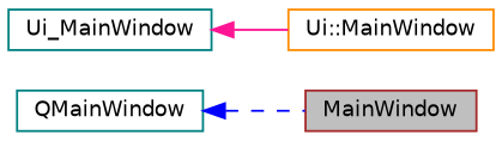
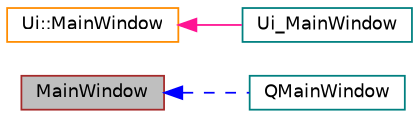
  digraph {
    rankdir=LR
    node [color=teal fillcolor=white fontname=Helvetica fontsize=10 shape=record style=filled]
    edge [dir=back fontname=Helvetica fontsize=10 labelfontname=Helvetica labelfontsize=10]
    n1 [color=brown fillcolor=grey75 fontcolor=black height=0.2 label=MainWindow width=0.4]
    n2 [height=0.2 label=QMainWindow width=0.4]
    n3 [color=darkorange height=0.2 label="Ui::MainWindow" width=0.4]
    n4 [height=0.2 label=Ui_MainWindow width=0.4]
-   n2 -> n1 [color=blue style=dashed]
-   n4 -> n3 [color=deeppink style=solid]
+   n1 -> n2 [color=blue style=dashed]
+   n3 -> n4 [color=deeppink style=solid]
  }
